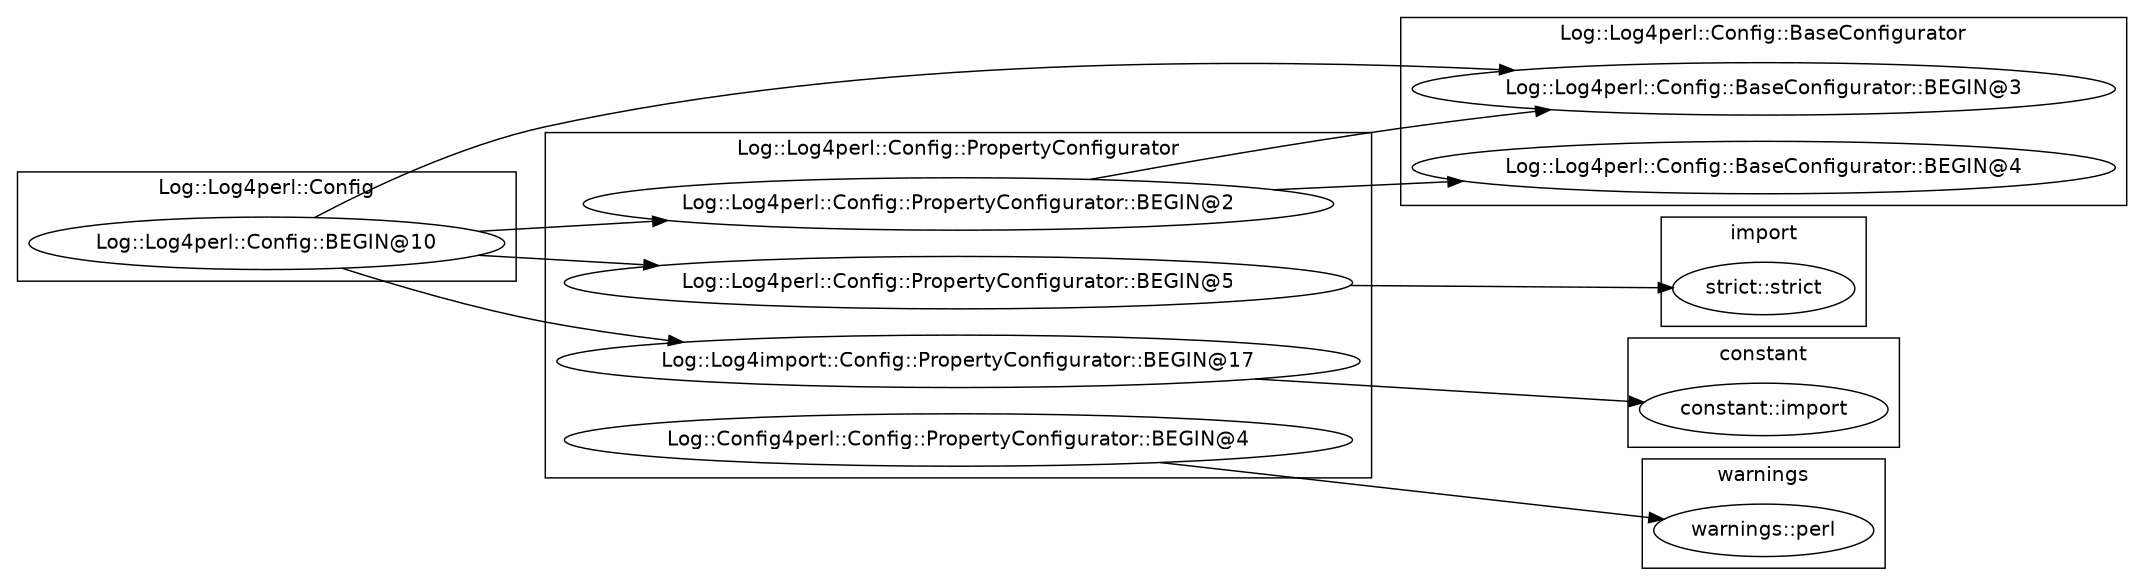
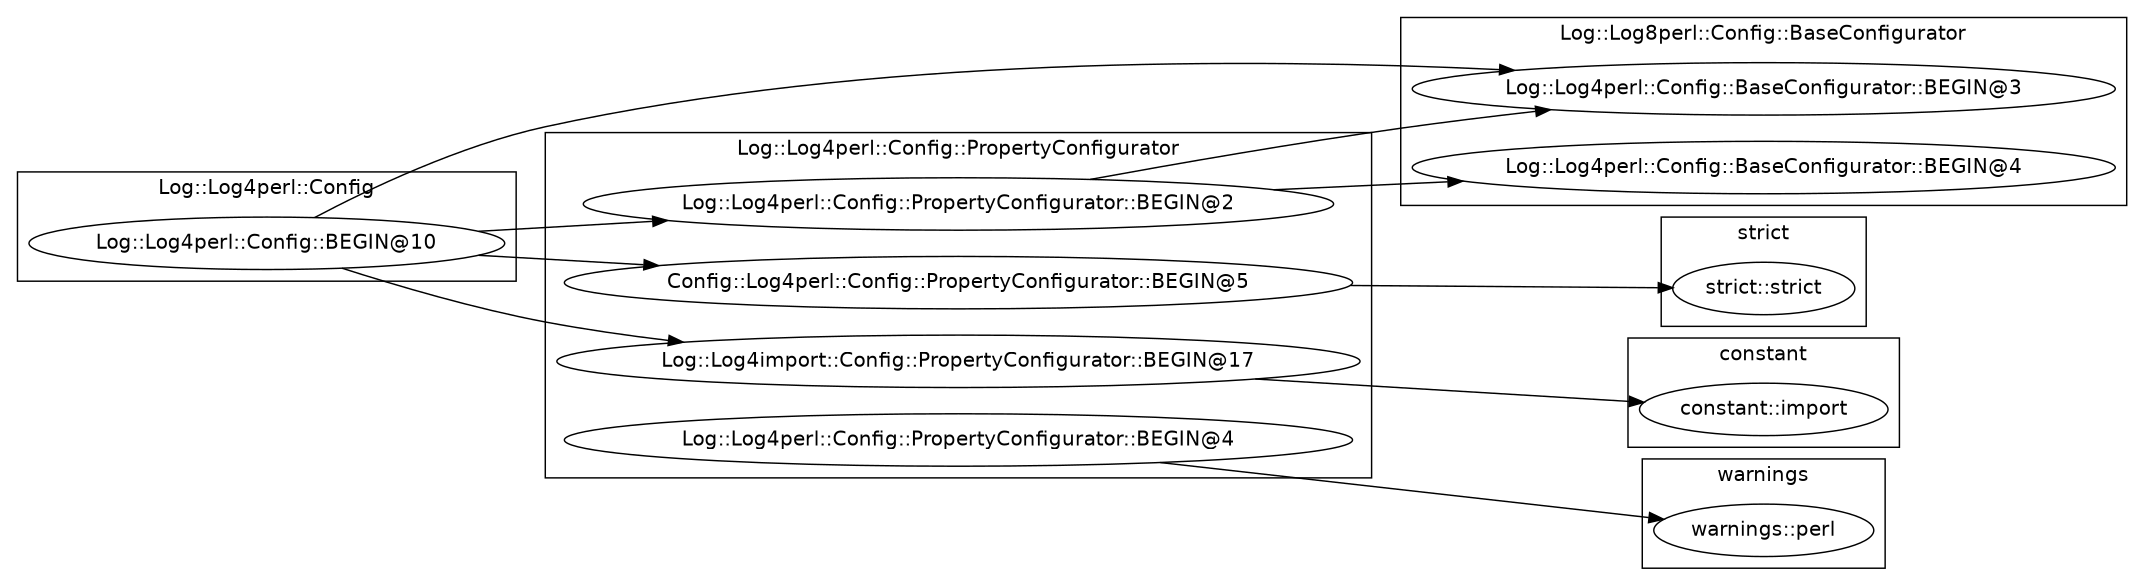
  digraph {
    fontname="DejaVu Sans"
    rankdir=LR
    node [fontname="DejaVu Sans"]
    edge [fontname="DejaVu Sans"]
    n1 [label="warnings::perl"]
    "Log::Log4perl::Config::BaseConfigurator::BEGIN@4"
    "Log::Log4perl::Config::BaseConfigurator::BEGIN@3"
-   "Log::Log4perl::Config::PropertyConfigurator::BEGIN@5"
+   "Log::Log4perl::Config::PropertyConfigurator::BEGIN@5" [label="Config::Log4perl::Config::PropertyConfigurator::BEGIN@5"]
    n5 [label="Log::Log4import::Config::PropertyConfigurator::BEGIN@17"]
    "Log::Log4perl::Config::PropertyConfigurator::BEGIN@2"
-   "Log::Log4perl::Config::PropertyConfigurator::BEGIN@4" [label="Log::Config4perl::Config::PropertyConfigurator::BEGIN@4"]
+   "Log::Log4perl::Config::PropertyConfigurator::BEGIN@4"
    n8 [label="strict::strict"]
    "constant::import"
    "Log::Log4perl::Config::BEGIN@10"
    subgraph cluster_1 {
      label=warnings
      n1
    }
    subgraph cluster_2 {
-     label="Log::Log4perl::Config::BaseConfigurator"
+     label="Log::Log8perl::Config::BaseConfigurator"
      "Log::Log4perl::Config::BaseConfigurator::BEGIN@4"
      "Log::Log4perl::Config::BaseConfigurator::BEGIN@3"
    }
    subgraph cluster_3 {
      label="Log::Log4perl::Config::PropertyConfigurator"
      "Log::Log4perl::Config::PropertyConfigurator::BEGIN@5"
      n5
      "Log::Log4perl::Config::PropertyConfigurator::BEGIN@2"
      "Log::Log4perl::Config::PropertyConfigurator::BEGIN@4"
    }
    subgraph cluster_4 {
-     label=import
+     label="strict"
      n8
    }
    subgraph cluster_5 {
      label=constant
      "constant::import"
    }
    subgraph cluster_6 {
      label="Log::Log4perl::Config"
      "Log::Log4perl::Config::BEGIN@10"
    }
    "Log::Log4perl::Config::PropertyConfigurator::BEGIN@5" -> n8
    n5 -> "constant::import"
    "Log::Log4perl::Config::PropertyConfigurator::BEGIN@2" -> "Log::Log4perl::Config::BaseConfigurator::BEGIN@4"
    "Log::Log4perl::Config::PropertyConfigurator::BEGIN@2" -> "Log::Log4perl::Config::BaseConfigurator::BEGIN@3"
    "Log::Log4perl::Config::PropertyConfigurator::BEGIN@4" -> n1
    "Log::Log4perl::Config::BEGIN@10" -> "Log::Log4perl::Config::BaseConfigurator::BEGIN@3"
    "Log::Log4perl::Config::BEGIN@10" -> "Log::Log4perl::Config::PropertyConfigurator::BEGIN@5"
    "Log::Log4perl::Config::BEGIN@10" -> n5
    "Log::Log4perl::Config::BEGIN@10" -> "Log::Log4perl::Config::PropertyConfigurator::BEGIN@2"
  }
